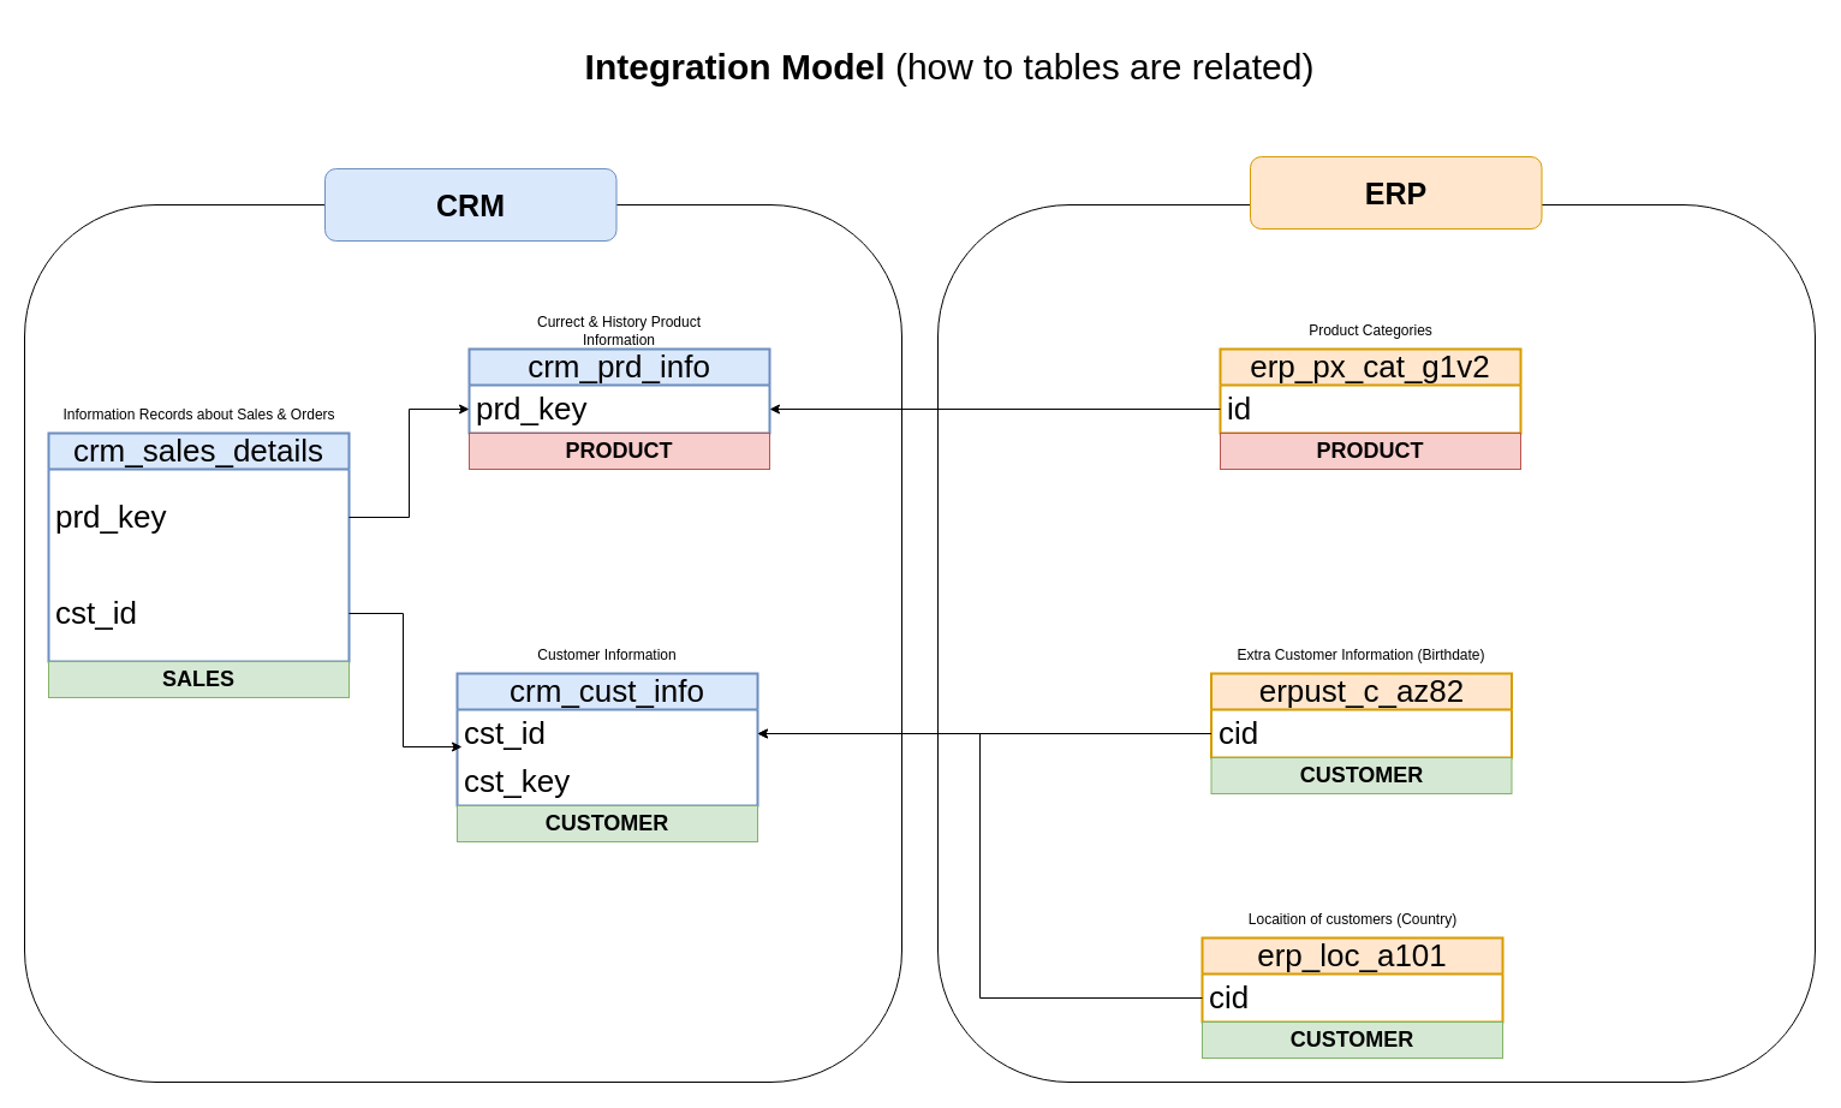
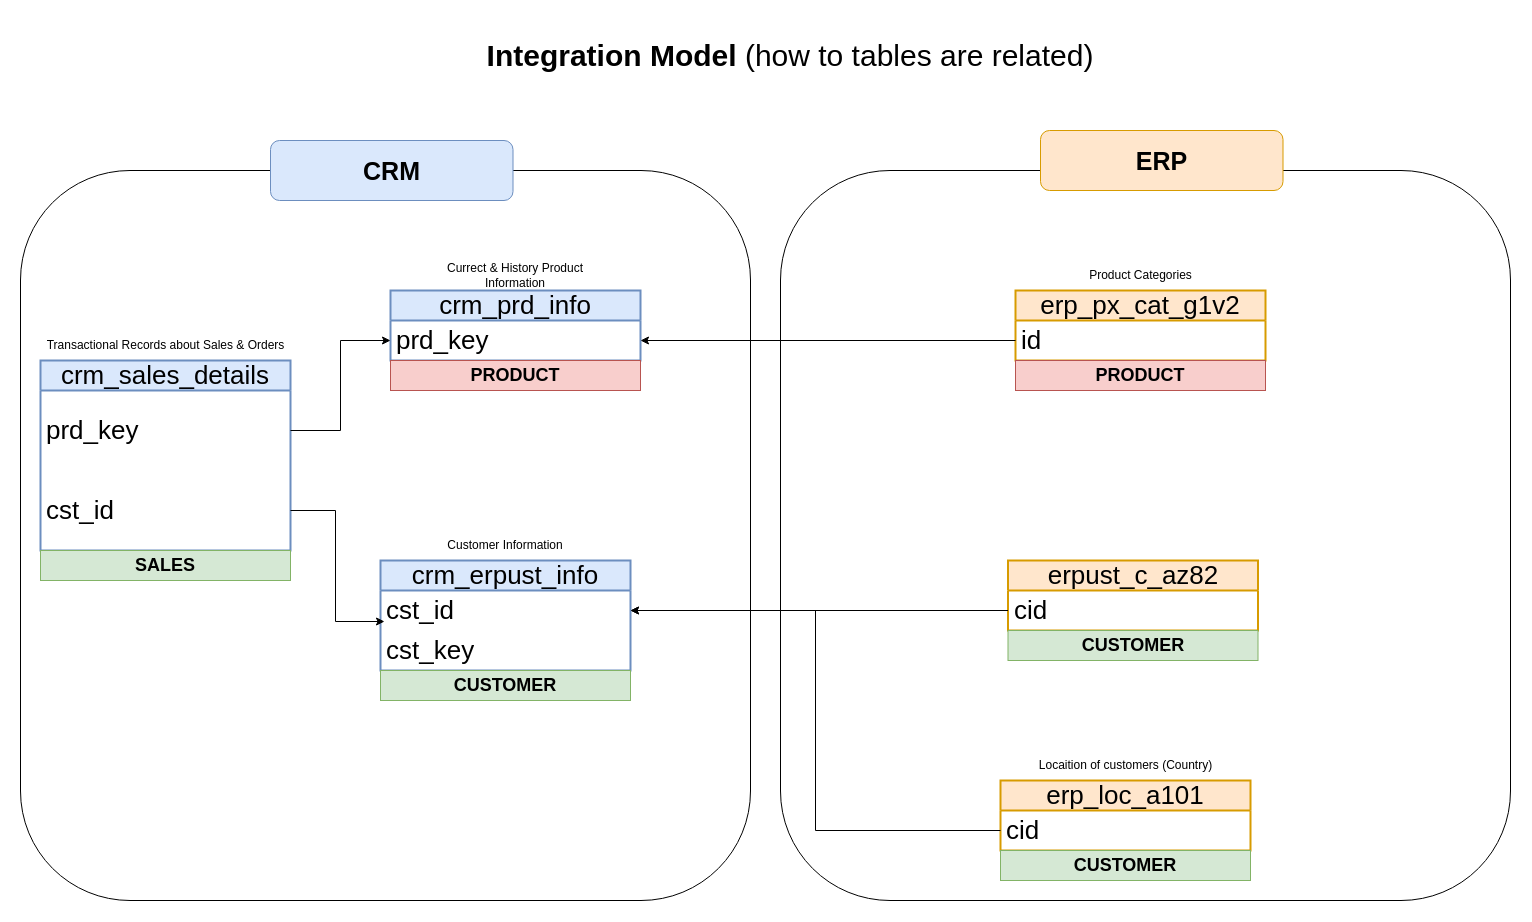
  <mxCell id="0" />
  <mxCell id="1" parent="0" />
  <mxCell id="2" value="&lt;b&gt;&lt;font&gt;Integration Model&lt;/font&gt;&lt;/b&gt; (how to tables are related)" style="text;html=1;align=center;verticalAlign=middle;whiteSpace=wrap;rounded=0;fontSize=30;" parent="1" vertex="1"><mxGeometry x="410" y="20" width="760" height="70" as="geometry" /></mxCell>
- <mxCell id="3" value="crm_cust_info" style="swimlane;fontStyle=0;childLayout=stackLayout;horizontal=1;startSize=30;horizontalStack=0;resizeParent=1;resizeParentMax=0;resizeLast=0;collapsible=1;marginBottom=0;whiteSpace=wrap;html=1;fillColor=#dae8fc;strokeColor=#6c8ebf;strokeWidth=2;fontSize=26;" parent="1" vertex="1"><mxGeometry x="380" y="560" width="250" height="110" as="geometry" /></mxCell>
+ <mxCell id="3" value="crm_erpust_info" style="swimlane;fontStyle=0;childLayout=stackLayout;horizontal=1;startSize=30;horizontalStack=0;resizeParent=1;resizeParentMax=0;resizeLast=0;collapsible=1;marginBottom=0;whiteSpace=wrap;html=1;fillColor=#dae8fc;strokeColor=#6c8ebf;strokeWidth=2;fontSize=26;" parent="1" vertex="1"><mxGeometry x="380" y="560" width="250" height="110" as="geometry" /></mxCell>
  <mxCell id="4" value="cst_id" style="text;strokeColor=none;fillColor=none;align=left;verticalAlign=middle;spacingLeft=4;spacingRight=4;overflow=hidden;points=[[0,0.5],[1,0.5]];portConstraint=eastwest;rotatable=0;whiteSpace=wrap;html=1;strokeWidth=2;fontSize=26;" parent="3" vertex="1"><mxGeometry y="30" width="250" height="40" as="geometry" /></mxCell>
  <mxCell id="5" value="cst_key" style="text;strokeColor=none;fillColor=none;align=left;verticalAlign=middle;spacingLeft=4;spacingRight=4;overflow=hidden;points=[[0,0.5],[1,0.5]];portConstraint=eastwest;rotatable=0;whiteSpace=wrap;html=1;strokeWidth=2;fontSize=26;" parent="3" vertex="1"><mxGeometry y="70" width="250" height="40" as="geometry" /></mxCell>
  <mxCell id="6" value="Customer Information" style="text;html=1;align=center;verticalAlign=middle;whiteSpace=wrap;rounded=0;" parent="1" vertex="1"><mxGeometry x="430" y="530" width="150" height="30" as="geometry" /></mxCell>
  <mxCell id="7" value="crm_prd_info" style="swimlane;fontStyle=0;childLayout=stackLayout;horizontal=1;startSize=30;horizontalStack=0;resizeParent=1;resizeParentMax=0;resizeLast=0;collapsible=1;marginBottom=0;whiteSpace=wrap;html=1;fillColor=#dae8fc;strokeColor=#6c8ebf;strokeWidth=2;fontSize=26;" parent="1" vertex="1"><mxGeometry x="390" y="290" width="250" height="70" as="geometry" /></mxCell>
  <mxCell id="8" value="prd_key" style="text;strokeColor=none;fillColor=none;align=left;verticalAlign=middle;spacingLeft=4;spacingRight=4;overflow=hidden;points=[[0,0.5],[1,0.5]];portConstraint=eastwest;rotatable=0;whiteSpace=wrap;html=1;strokeWidth=2;fontSize=26;" parent="7" vertex="1"><mxGeometry y="30" width="250" height="40" as="geometry" /></mxCell>
  <mxCell id="9" value="Currect &amp;amp; History Product Information" style="text;html=1;align=center;verticalAlign=middle;whiteSpace=wrap;rounded=0;" parent="1" vertex="1"><mxGeometry x="415" y="260" width="200" height="30" as="geometry" /></mxCell>
  <mxCell id="10" value="crm_sales_details" style="swimlane;fontStyle=0;childLayout=stackLayout;horizontal=1;startSize=30;horizontalStack=0;resizeParent=1;resizeParentMax=0;resizeLast=0;collapsible=1;marginBottom=0;whiteSpace=wrap;html=1;fillColor=#dae8fc;strokeColor=#6c8ebf;strokeWidth=2;fontSize=26;" parent="1" vertex="1"><mxGeometry x="40" y="360" width="250" height="190" as="geometry" /></mxCell>
  <mxCell id="11" value="prd_key" style="text;strokeColor=none;fillColor=none;align=left;verticalAlign=middle;spacingLeft=4;spacingRight=4;overflow=hidden;points=[[0,0.5],[1,0.5]];portConstraint=eastwest;rotatable=0;whiteSpace=wrap;html=1;strokeWidth=2;fontSize=26;" parent="10" vertex="1"><mxGeometry y="30" width="250" height="80" as="geometry" /></mxCell>
  <mxCell id="12" value="cst_id" style="text;strokeColor=none;fillColor=none;align=left;verticalAlign=middle;spacingLeft=4;spacingRight=4;overflow=hidden;points=[[0,0.5],[1,0.5]];portConstraint=eastwest;rotatable=0;whiteSpace=wrap;html=1;strokeWidth=2;fontSize=26;" parent="10" vertex="1"><mxGeometry y="110" width="250" height="80" as="geometry" /></mxCell>
- <mxCell id="13" value="Information Records about Sales &amp;amp; Orders" style="text;html=1;align=center;verticalAlign=middle;whiteSpace=wrap;rounded=0;" parent="1" vertex="1"><mxGeometry x="42.5" y="330" width="245" height="30" as="geometry" /></mxCell>
+ <mxCell id="13" value="Transactional Records about Sales &amp;amp; Orders" style="text;html=1;align=center;verticalAlign=middle;whiteSpace=wrap;rounded=0;" parent="1" vertex="1"><mxGeometry x="42.5" y="330" width="245" height="30" as="geometry" /></mxCell>
  <mxCell id="14" style="edgeStyle=orthogonalEdgeStyle;rounded=0;orthogonalLoop=1;jettySize=auto;html=1;entryX=0.016;entryY=0.775;entryDx=0;entryDy=0;entryPerimeter=0;" parent="1" source="12" target="4" edge="1"><mxGeometry relative="1" as="geometry" /></mxCell>
  <mxCell id="15" style="edgeStyle=orthogonalEdgeStyle;rounded=0;orthogonalLoop=1;jettySize=auto;html=1;" parent="1" source="11" target="8" edge="1"><mxGeometry relative="1" as="geometry" /></mxCell>
  <mxCell id="16" value="erpust_c_az82" style="swimlane;fontStyle=0;childLayout=stackLayout;horizontal=1;startSize=30;horizontalStack=0;resizeParent=1;resizeParentMax=0;resizeLast=0;collapsible=1;marginBottom=0;whiteSpace=wrap;html=1;fillColor=#ffe6cc;strokeColor=#d79b00;strokeWidth=2;fontSize=26;" parent="1" vertex="1"><mxGeometry x="1007.5" y="560" width="250" height="70" as="geometry" /></mxCell>
  <mxCell id="17" value="cid" style="text;strokeColor=none;fillColor=none;align=left;verticalAlign=middle;spacingLeft=4;spacingRight=4;overflow=hidden;points=[[0,0.5],[1,0.5]];portConstraint=eastwest;rotatable=0;whiteSpace=wrap;html=1;strokeWidth=2;fontSize=26;" parent="16" vertex="1"><mxGeometry y="30" width="250" height="40" as="geometry" /></mxCell>
- <mxCell id="18" value="Extra Customer Information (Birthdate)" style="text;html=1;align=center;verticalAlign=middle;whiteSpace=wrap;rounded=0;" parent="1" vertex="1"><mxGeometry x="1015" y="530" width="235" height="30" as="geometry" /></mxCell>
  <mxCell id="19" value="erp_loc_a101" style="swimlane;fontStyle=0;childLayout=stackLayout;horizontal=1;startSize=30;horizontalStack=0;resizeParent=1;resizeParentMax=0;resizeLast=0;collapsible=1;marginBottom=0;whiteSpace=wrap;html=1;fillColor=#ffe6cc;strokeColor=#d79b00;strokeWidth=2;fontSize=26;" parent="1" vertex="1"><mxGeometry x="1000" y="780" width="250" height="70" as="geometry" /></mxCell>
  <mxCell id="20" value="cid" style="text;strokeColor=none;fillColor=none;align=left;verticalAlign=middle;spacingLeft=4;spacingRight=4;overflow=hidden;points=[[0,0.5],[1,0.5]];portConstraint=eastwest;rotatable=0;whiteSpace=wrap;html=1;strokeWidth=2;fontSize=26;" parent="19" vertex="1"><mxGeometry y="30" width="250" height="40" as="geometry" /></mxCell>
  <mxCell id="21" value="Locaition of customers (Country)" style="text;html=1;align=center;verticalAlign=middle;whiteSpace=wrap;rounded=0;" parent="1" vertex="1"><mxGeometry x="1007.5" y="750" width="235" height="30" as="geometry" /></mxCell>
  <mxCell id="22" style="edgeStyle=orthogonalEdgeStyle;rounded=0;orthogonalLoop=1;jettySize=auto;html=1;" parent="1" source="17" target="4" edge="1"><mxGeometry relative="1" as="geometry" /></mxCell>
  <mxCell id="23" style="edgeStyle=orthogonalEdgeStyle;rounded=0;orthogonalLoop=1;jettySize=auto;html=1;entryX=1;entryY=0.5;entryDx=0;entryDy=0;" parent="1" source="20" target="4" edge="1"><mxGeometry relative="1" as="geometry" /></mxCell>
  <mxCell id="24" value="erp_px_cat_g1v2" style="swimlane;fontStyle=0;childLayout=stackLayout;horizontal=1;startSize=30;horizontalStack=0;resizeParent=1;resizeParentMax=0;resizeLast=0;collapsible=1;marginBottom=0;whiteSpace=wrap;html=1;fillColor=#ffe6cc;strokeColor=#d79b00;strokeWidth=2;fontSize=26;" parent="1" vertex="1"><mxGeometry x="1015" y="290" width="250" height="70" as="geometry" /></mxCell>
  <mxCell id="25" value="id" style="text;strokeColor=none;fillColor=none;align=left;verticalAlign=middle;spacingLeft=4;spacingRight=4;overflow=hidden;points=[[0,0.5],[1,0.5]];portConstraint=eastwest;rotatable=0;whiteSpace=wrap;html=1;strokeWidth=2;fontSize=26;" parent="24" vertex="1"><mxGeometry y="30" width="250" height="40" as="geometry" /></mxCell>
  <mxCell id="26" value="Product Categories" style="text;html=1;align=center;verticalAlign=middle;whiteSpace=wrap;rounded=0;" parent="1" vertex="1"><mxGeometry x="1022.5" y="260" width="235" height="30" as="geometry" /></mxCell>
  <mxCell id="27" style="edgeStyle=orthogonalEdgeStyle;rounded=0;orthogonalLoop=1;jettySize=auto;html=1;" parent="1" source="25" target="8" edge="1"><mxGeometry relative="1" as="geometry" /></mxCell>
  <mxCell id="28" value="" style="rounded=1;whiteSpace=wrap;html=1;fillColor=none;" parent="1" vertex="1"><mxGeometry x="20" y="170" width="730" height="730" as="geometry" /></mxCell>
  <mxCell id="29" value="&lt;font style=&quot;font-size: 25px;&quot;&gt;&lt;b&gt;CRM&lt;/b&gt;&lt;/font&gt;" style="rounded=1;whiteSpace=wrap;html=1;fillColor=#dae8fc;strokeColor=#6c8ebf;" parent="1" vertex="1"><mxGeometry x="270" y="140" width="242.5" height="60" as="geometry" /></mxCell>
  <mxCell id="30" value="" style="rounded=1;whiteSpace=wrap;html=1;fillColor=none;" parent="1" vertex="1"><mxGeometry x="780" y="170" width="730" height="730" as="geometry" /></mxCell>
  <mxCell id="31" value="&lt;font style=&quot;font-size: 25px;&quot;&gt;&lt;b&gt;ERP&lt;/b&gt;&lt;/font&gt;" style="rounded=1;whiteSpace=wrap;html=1;fillColor=#ffe6cc;strokeColor=#d79b00;" parent="1" vertex="1"><mxGeometry x="1040" width="242.5" height="60" as="geometry" y="130" /></mxCell>
  <mxCell id="32" value="&lt;font style=&quot;font-size: 18px;&quot;&gt;PRODUCT&lt;/font&gt;" style="text;html=1;strokeColor=#b85450;fillColor=#f8cecc;align=center;verticalAlign=middle;whiteSpace=wrap;overflow=hidden;fontStyle=1" vertex="1" parent="1"><mxGeometry x="390" y="360" width="250" height="30" as="geometry" /></mxCell>
  <mxCell id="33" value="&lt;font style=&quot;font-size: 18px;&quot;&gt;PRODUCT&lt;/font&gt;" style="text;html=1;strokeColor=#b85450;fillColor=#f8cecc;align=center;verticalAlign=middle;whiteSpace=wrap;overflow=hidden;fontStyle=1" vertex="1" parent="1"><mxGeometry x="1015" y="360" width="250" height="30" as="geometry" /></mxCell>
  <mxCell id="34" value="&lt;font style=&quot;font-size: 18px;&quot;&gt;CUSTOMER&lt;/font&gt;" style="text;html=1;strokeColor=#82b366;fillColor=#d5e8d4;align=center;verticalAlign=middle;whiteSpace=wrap;overflow=hidden;fontStyle=1" vertex="1" parent="1"><mxGeometry x="380" y="670" width="250" height="30" as="geometry" /></mxCell>
  <mxCell id="35" value="&lt;font style=&quot;font-size: 18px;&quot;&gt;CUSTOMER&lt;/font&gt;" style="text;html=1;strokeColor=#82b366;fillColor=#d5e8d4;align=center;verticalAlign=middle;whiteSpace=wrap;overflow=hidden;fontStyle=1" vertex="1" parent="1"><mxGeometry x="1007.5" y="630" width="250" height="30" as="geometry" /></mxCell>
  <mxCell id="36" value="&lt;font style=&quot;font-size: 18px;&quot;&gt;CUSTOMER&lt;/font&gt;" style="text;html=1;strokeColor=#82b366;fillColor=#d5e8d4;align=center;verticalAlign=middle;whiteSpace=wrap;overflow=hidden;fontStyle=1" vertex="1" parent="1"><mxGeometry x="1000" y="850" width="250" height="30" as="geometry" /></mxCell>
  <mxCell id="37" value="&lt;font style=&quot;font-size: 18px;&quot;&gt;SALES&lt;/font&gt;" style="text;html=1;strokeColor=#82b366;fillColor=#d5e8d4;align=center;verticalAlign=middle;whiteSpace=wrap;overflow=hidden;fontStyle=1" vertex="1" parent="1"><mxGeometry x="40" y="550" width="250" height="30" as="geometry" /></mxCell>
